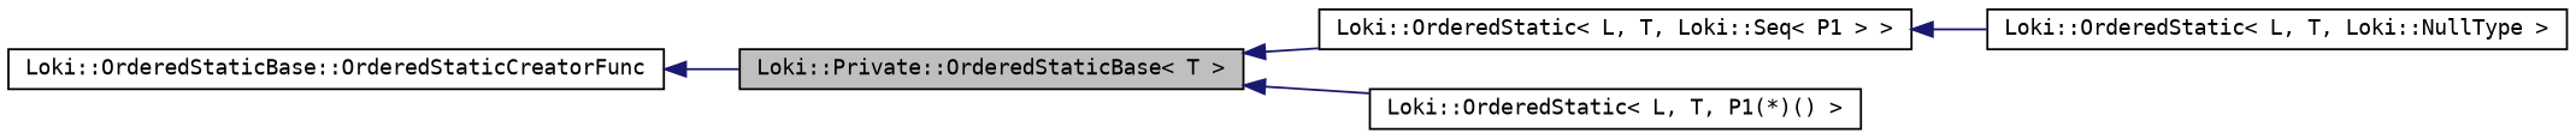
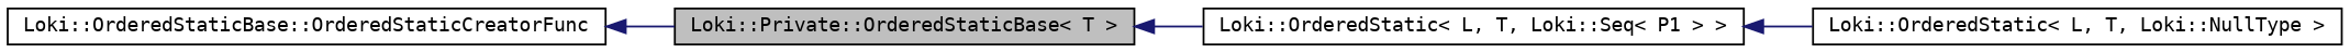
  digraph {
    fontname="DejaVu Sans Mono"
    rankdir=LR
    node [color=black fontname="DejaVu Sans Mono" fontsize=10 shape=record]
    edge [color=midnightblue dir=back fontname="DejaVu Sans Mono" fontsize=10 labelfontname="FreeSans.ttf" labelfontsize=10 style=solid]
    n1 [fillcolor=grey75 fontcolor=black height=0.2 label="Loki::Private::OrderedStaticBase\< T \>" style=filled width=0.4]
    n2 [height=0.2 label="Loki::OrderedStatic\< L, T, Loki::Seq\< P1 \> \>" width=0.4]
-   n3 [height=0.2 label="Loki::OrderedStatic\< L, T, P1(*)() \>" width=0.4]
    n4 [height=0.2 label="Loki::OrderedStatic\< L, T, Loki::NullType \>" width=0.4]
    n5 [height=0.2 label="Loki::OrderedStaticBase::OrderedStaticCreatorFunc" width=0.4]
    n1 -> n2
-   n1 -> n3
    n2 -> n4
    n5 -> n1
  }
